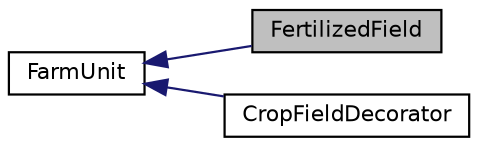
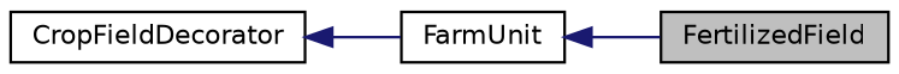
  digraph {
    rankdir=LR
    node [color=black fillcolor=white fontname=Helvetica fontsize=10 shape=record style=filled]
    edge [color=midnightblue dir=back fontname=Helvetica fontsize=10 labelfontname=Helvetica labelfontsize=10 style=solid]
    n1 [fillcolor=grey75 fontcolor=black height=0.2 label=FertilizedField width=0.4]
    n2 [height=0.2 label=CropFieldDecorator width=0.4]
    n3 [height=0.2 label=FarmUnit width=0.4]
    n3 -> n1
-   n3 -> n2
+   n2 -> n3
  }
